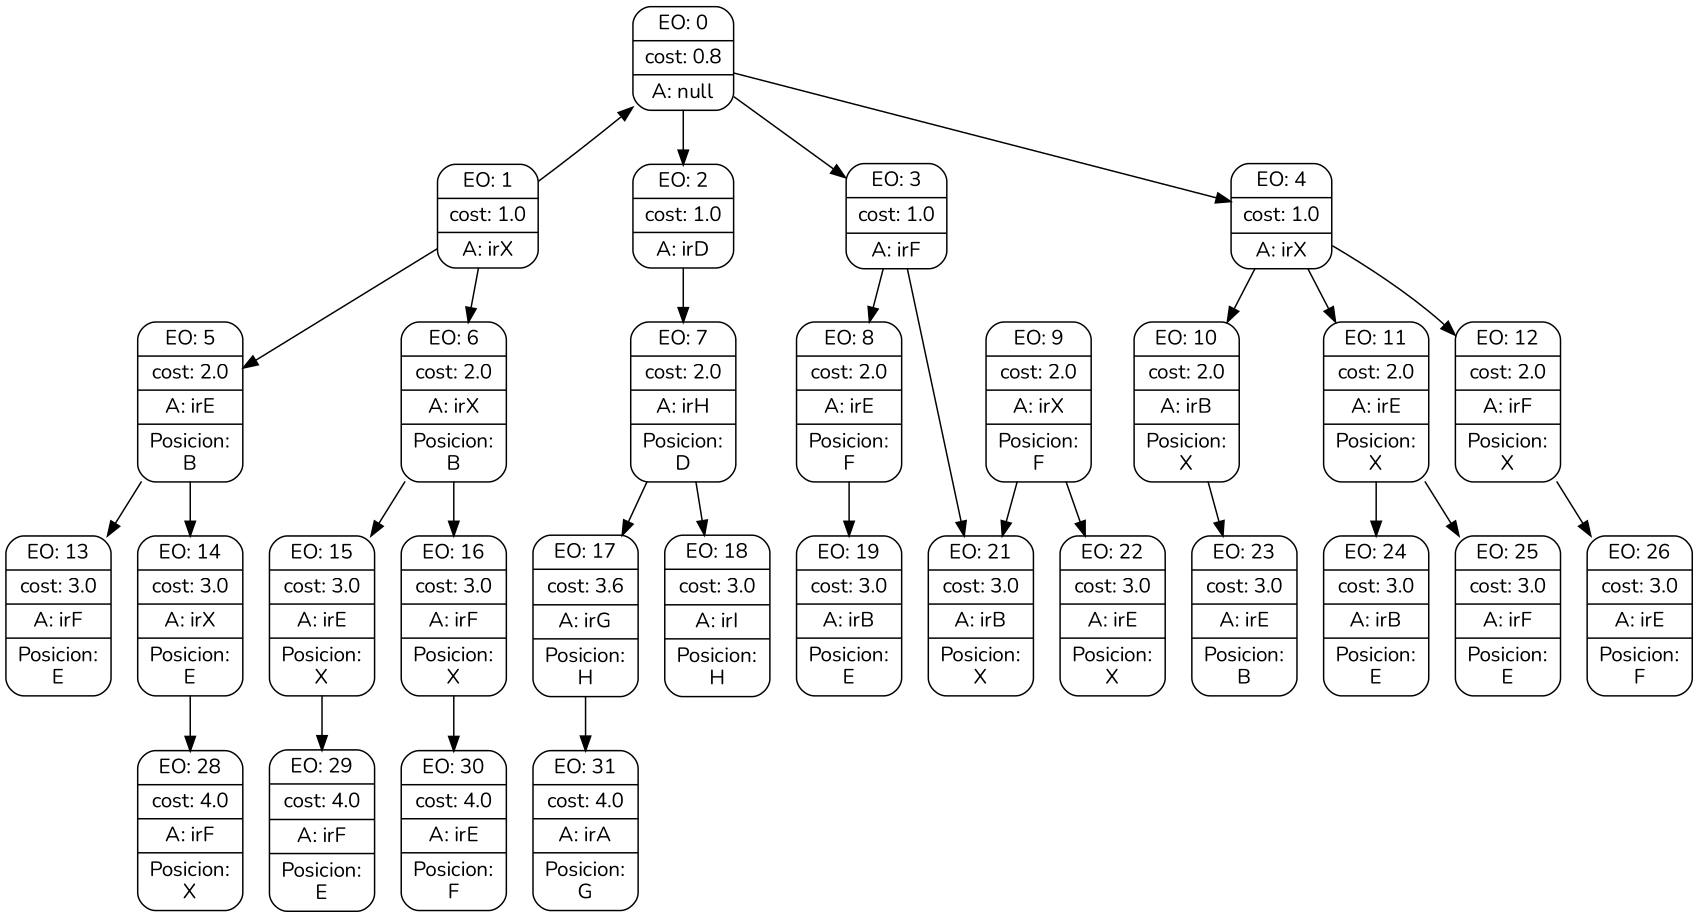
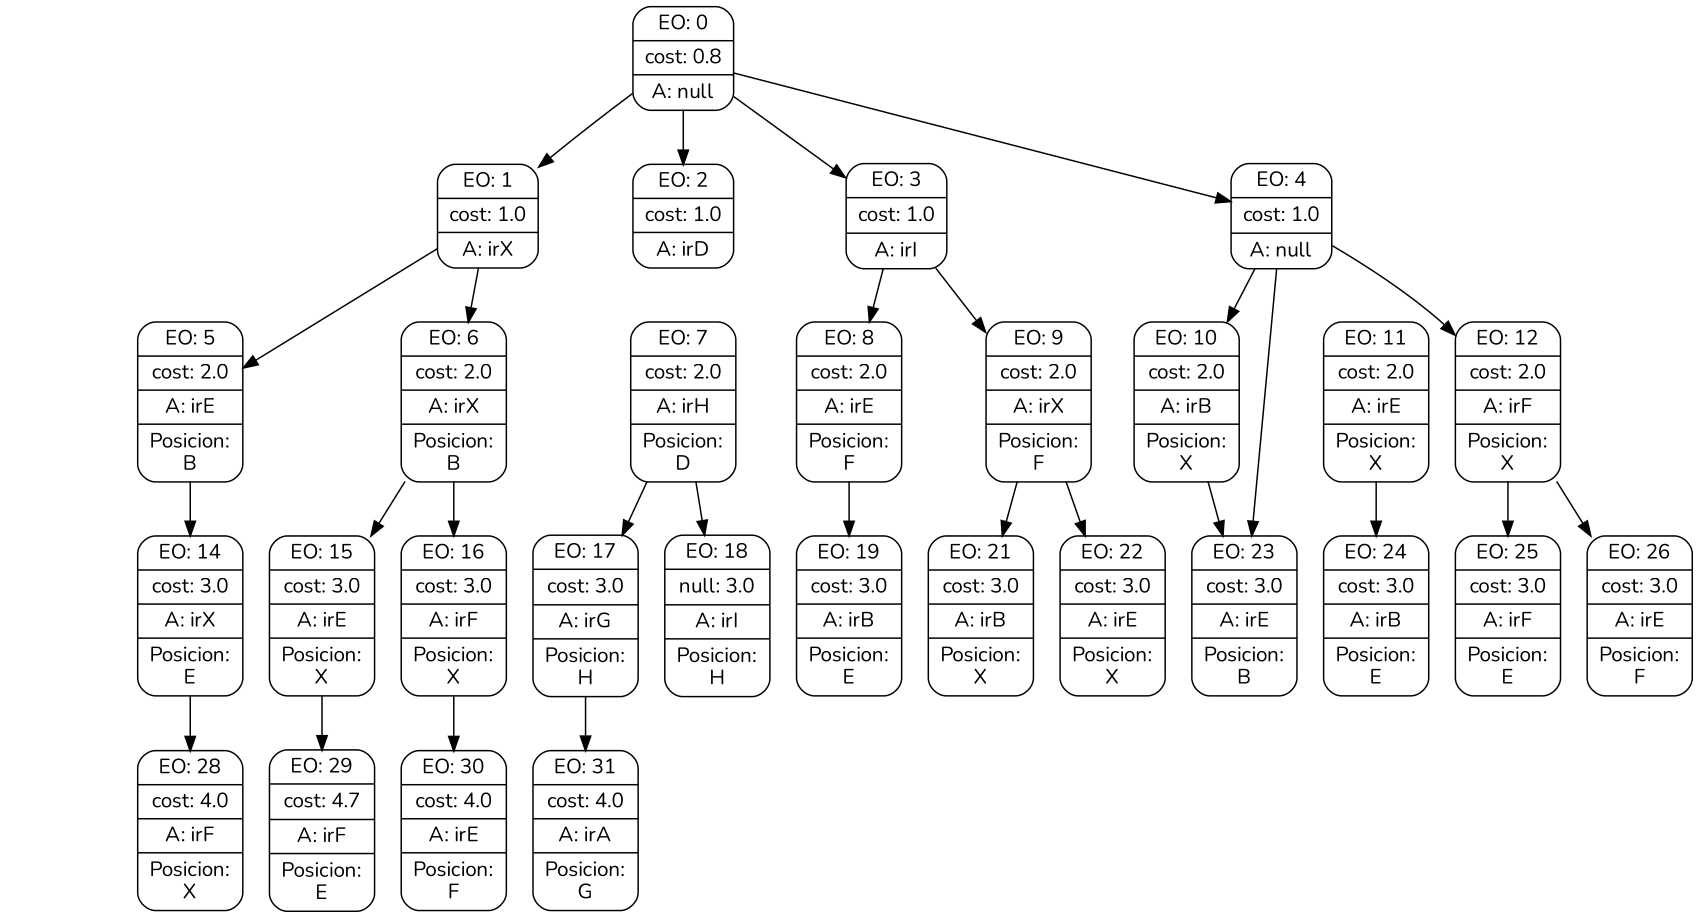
  digraph {
    fontname=Nunito
    node [fontname=Nunito shape=Mrecord]
    edge [fontname=Nunito]
    n1 [label="{EO: 0|cost: 0.8|A: null}"]
    n2 [label="{EO: 1|cost: 1.0|A: irX}"]
    n3 [label="{EO: 2|cost: 1.0|A: irD}"]
-   n4 [label="{EO: 3|cost: 1.0|A: irF}"]
-   n5 [label="{EO: 4|cost: 1.0|A: irX}"]
+   n4 [label="{EO: 3|cost: 1.0|A: irI}"]
+   n5 [label="{EO: 4|cost: 1.0|A: null}"]
    n6 [label="{EO: 5|cost: 2.0|A: irE|Posicion:\nB}"]
    n7 [label="{EO: 6|cost: 2.0|A: irX|Posicion:\nB}"]
    n8 [label="{EO: 7|cost: 2.0|A: irH|Posicion:\nD}"]
    n9 [label="{EO: 8|cost: 2.0|A: irE|Posicion:\nF}"]
    n10 [label="{EO: 9|cost: 2.0|A: irX|Posicion:\nF}"]
    n11 [label="{EO: 10|cost: 2.0|A: irB|Posicion:\nX}"]
    n12 [label="{EO: 11|cost: 2.0|A: irE|Posicion:\nX}"]
    n13 [label="{EO: 12|cost: 2.0|A: irF|Posicion:\nX}"]
-   n14 [label="{EO: 13|cost: 3.0|A: irF|Posicion:\nE}"]
    n15 [label="{EO: 14|cost: 3.0|A: irX|Posicion:\nE}"]
    n16 [label="{EO: 15|cost: 3.0|A: irE|Posicion:\nX}"]
    n17 [label="{EO: 16|cost: 3.0|A: irF|Posicion:\nX}"]
    n18 [label="{EO: 28|cost: 4.0|A: irF|Posicion:\nX}"]
-   n19 [label="{EO: 29|cost: 4.0|A: irF|Posicion:\nE}"]
+   n19 [label="{EO: 29|cost: 4.7|A: irF|Posicion:\nE}"]
    n20 [label="{EO: 30|cost: 4.0|A: irE|Posicion:\nF}"]
-   n21 [label="{EO: 17|cost: 3.6|A: irG|Posicion:\nH}"]
-   n22 [label="{EO: 18|cost: 3.0|A: irI|Posicion:\nH}"]
+   n21 [label="{EO: 17|cost: 3.0|A: irG|Posicion:\nH}"]
+   n22 [label="{EO: 18|null: 3.0|A: irI|Posicion:\nH}"]
    n23 [label="{EO: 31|cost: 4.0|A: irA|Posicion:\nG}"]
    n24 [label="{EO: 19|cost: 3.0|A: irB|Posicion:\nE}"]
    n25 [label="{EO: 21|cost: 3.0|A: irB|Posicion:\nX}"]
    n26 [label="{EO: 22|cost: 3.0|A: irE|Posicion:\nX}"]
    n27 [label="{EO: 23|cost: 3.0|A: irE|Posicion:\nB}"]
    n28 [label="{EO: 24|cost: 3.0|A: irB|Posicion:\nE}"]
    n29 [label="{EO: 25|cost: 3.0|A: irF|Posicion:\nE}"]
    n30 [label="{EO: 26|cost: 3.0|A: irE|Posicion:\nF}"]
-   n2 -> n1
+   n1 -> n2
    n1 -> n3
    n1 -> n4
    n1 -> n5
    n2 -> n6
    n2 -> n7
-   n3 -> n8
    n4 -> n9
-   n4 -> n25
+   n4 -> n10
    n5 -> n11
-   n5 -> n12
+   n5 -> n27
    n5 -> n13
-   n6 -> n14
    n6 -> n15
    n7 -> n16
    n7 -> n17
    n8 -> n21
    n8 -> n22
    n9 -> n24
    n10 -> n25
    n10 -> n26
    n11 -> n27
    n12 -> n28
-   n12 -> n29
+   n13 -> n29
    n13 -> n30
    n15 -> n18
    n16 -> n19
    n17 -> n20
    n21 -> n23
  }
